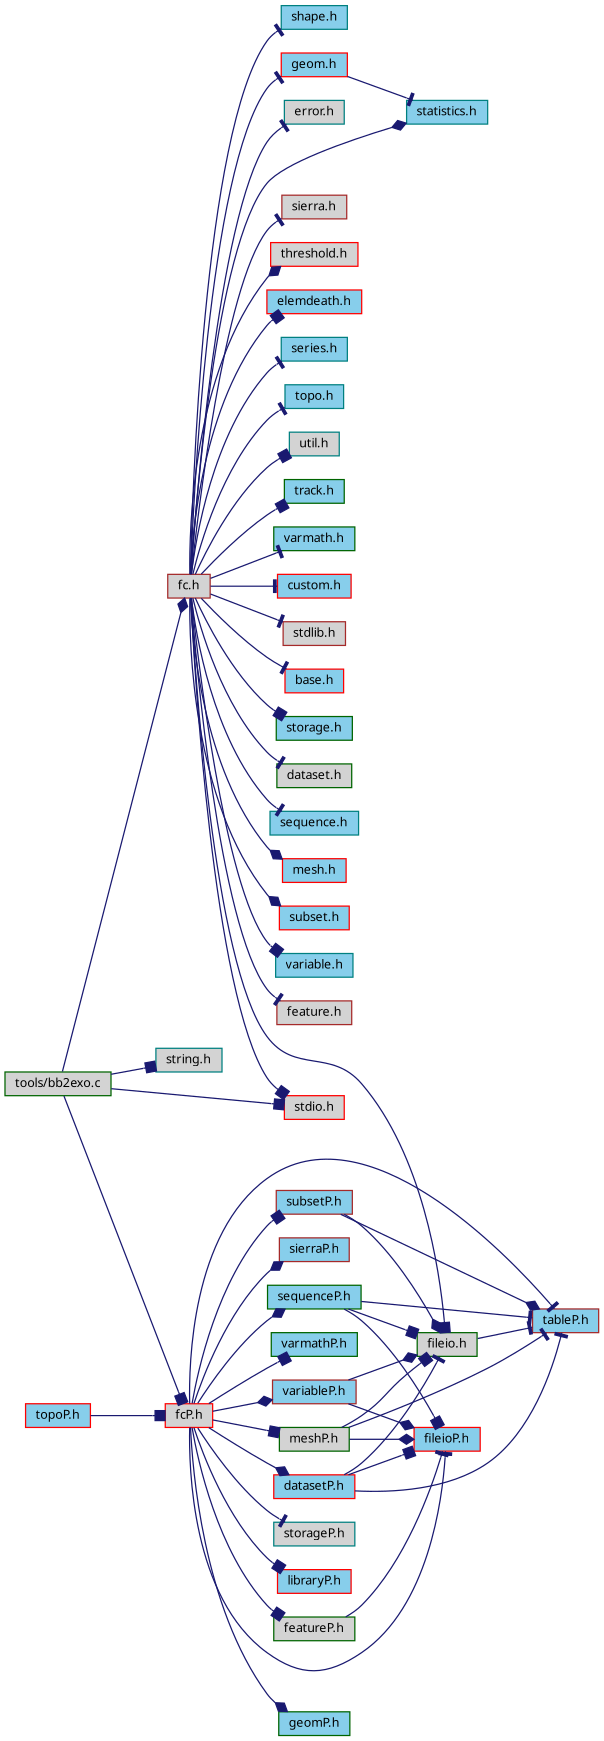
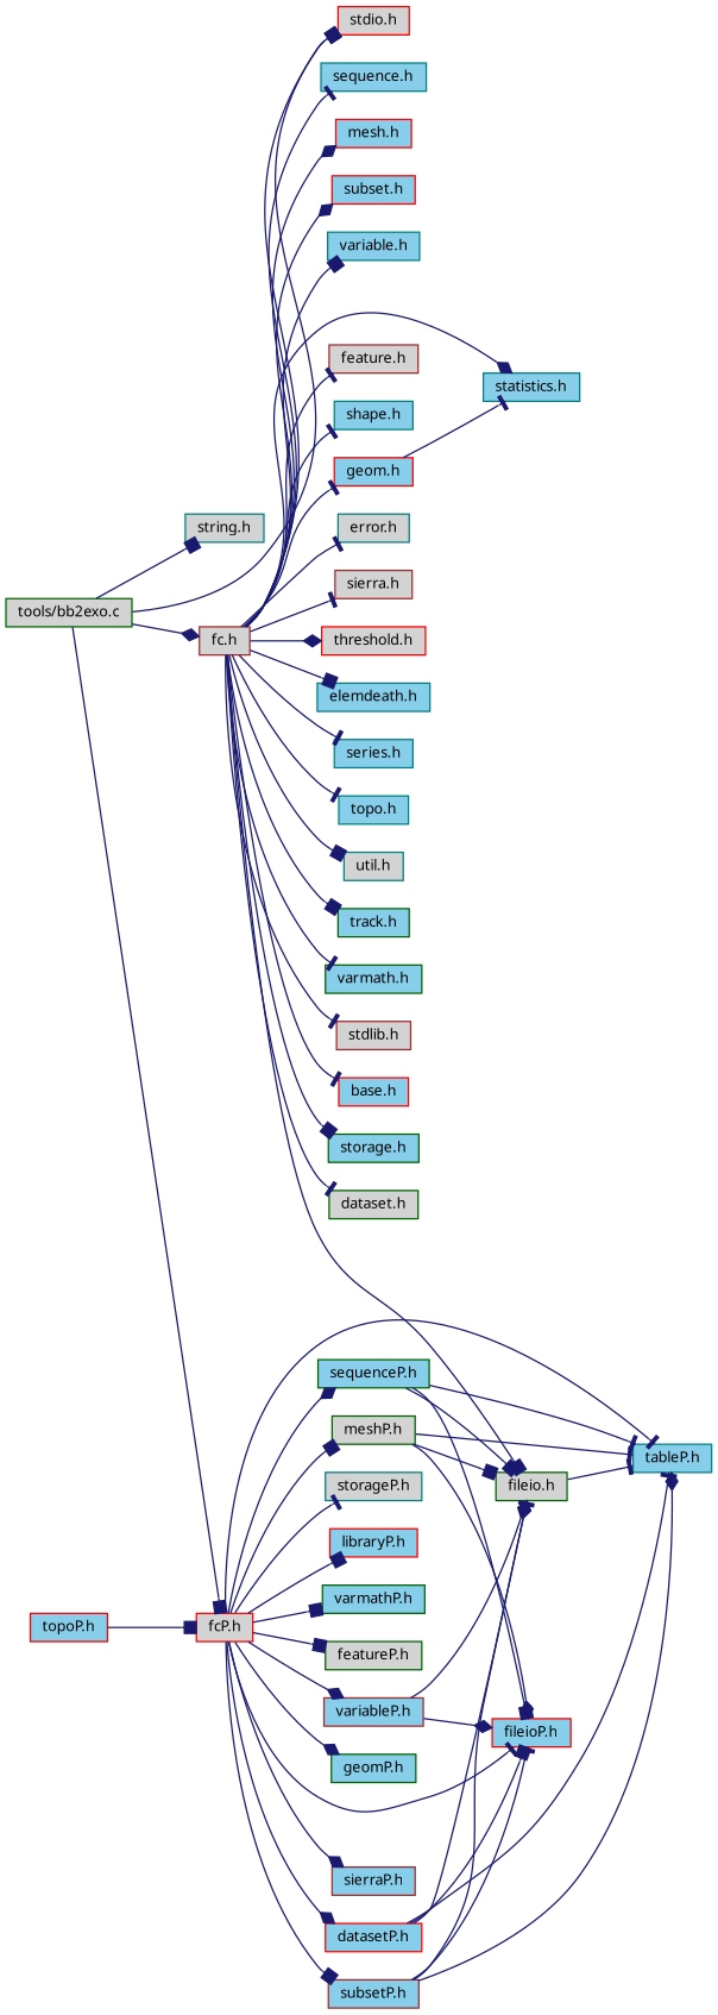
  digraph {
    rankdir=LR
    node [color=red fillcolor=skyblue fontname="FreeSans.ttf" fontsize=10 shape=record style=filled]
    edge [arrowhead=tee color=midnightblue fontname="FreeSans.ttf" fontsize=10 labelfontname="FreeSans.ttf" labelfontsize=10 style=solid]
    n1 [color=darkgreen fillcolor=lightgrey fontcolor=black height=0.2 label="tools/bb2exo.c" width=0.4]
    n2 [color=teal fillcolor=lightgrey height=0.2 label="string.h" width=0.4]
    n3 [fillcolor=lightgrey height=0.2 label="stdio.h" width=0.4]
    n4 [color=brown fillcolor=lightgrey height=0.2 label="fc.h" width=0.4]
    n5 [fillcolor=lightgrey height=0.2 label="fcP.h" width=0.4]
    n6 [color=brown fillcolor=lightgrey height=0.2 label="stdlib.h" width=0.4]
    n7 [height=0.2 label="base.h" width=0.4]
    n8 [color=darkgreen height=0.2 label="storage.h" width=0.4]
    n9 [color=darkgreen fillcolor=lightgrey height=0.2 label="dataset.h" width=0.4]
    n10 [color=teal height=0.2 label="sequence.h" width=0.4]
    n11 [height=0.2 label="mesh.h" width=0.4]
    n12 [height=0.2 label="subset.h" width=0.4]
    n13 [color=teal height=0.2 label="variable.h" width=0.4]
    n14 [color=brown fillcolor=lightgrey height=0.2 label="feature.h" width=0.4]
    n15 [color=teal height=0.2 label="shape.h" width=0.4]
    n16 [color=darkgreen fillcolor=lightgrey height=0.2 label="fileio.h" width=0.4]
    n17 [color=teal fillcolor=lightgrey height=0.2 label="error.h" width=0.4]
    n18 [height=0.2 label="geom.h" width=0.4]
    n19 [color=teal height=0.2 label="statistics.h" width=0.4]
    n20 [color=brown fillcolor=lightgrey height=0.2 label="sierra.h" width=0.4]
    n21 [fillcolor=lightgrey height=0.2 label="threshold.h" width=0.4]
-   n22 [height=0.2 label="elemdeath.h" width=0.4]
+   n22 [color=teal height=0.2 label="elemdeath.h" width=0.4]
    n23 [color=teal height=0.2 label="series.h" width=0.4]
    n24 [color=teal height=0.2 label="topo.h" width=0.4]
    n25 [color=teal fillcolor=lightgrey height=0.2 label="util.h" width=0.4]
    n26 [color=darkgreen height=0.2 label="track.h" width=0.4]
    n27 [color=darkgreen height=0.2 label="varmath.h" width=0.4]
-   n28 [height=0.2 label="custom.h" width=0.4]
    n29 [color=teal fillcolor=lightgrey height=0.2 label="storageP.h" width=0.4]
-   n30 [color=brown height=0.2 label="tableP.h" width=0.4]
+   n30 [color=teal height=0.2 label="tableP.h" width=0.4]
    n31 [height=0.2 label="libraryP.h" width=0.4]
    n32 [height=0.2 label="datasetP.h" width=0.4]
    n33 [height=0.2 label="fileioP.h" width=0.4]
    n34 [color=darkgreen height=0.2 label="sequenceP.h" width=0.4]
    n35 [color=darkgreen fillcolor=lightgrey height=0.2 label="meshP.h" width=0.4]
    n36 [color=brown height=0.2 label="subsetP.h" width=0.4]
    n37 [color=brown height=0.2 label="variableP.h" width=0.4]
    n38 [color=darkgreen height=0.2 label="geomP.h" width=0.4]
    n39 [color=brown height=0.2 label="sierraP.h" width=0.4]
    n40 [color=darkgreen height=0.2 label="varmathP.h" width=0.4]
    n41 [color=darkgreen fillcolor=lightgrey height=0.2 label="featureP.h" width=0.4]
    n42 [height=0.2 label="topoP.h" width=0.4]
    n1 -> n2 [arrowhead=box]
    n1 -> n3 [arrowhead=box]
    n1 -> n4 [arrowhead=diamond]
    n1 -> n5 [arrowhead=box]
    n4 -> n3 [arrowhead=box]
    n4 -> n6
    n4 -> n7
    n4 -> n8 [arrowhead=box]
    n4 -> n9
    n4 -> n10
    n4 -> n11 [arrowhead=diamond]
    n4 -> n12 [arrowhead=diamond]
    n4 -> n13 [arrowhead=box]
    n4 -> n14
    n4 -> n15
    n4 -> n16 [arrowhead=box]
    n4 -> n17
    n4 -> n18
    n4 -> n19 [arrowhead=diamond]
    n4 -> n20
    n4 -> n21 [arrowhead=diamond]
    n4 -> n22 [arrowhead=box]
    n4 -> n23
    n4 -> n24
    n4 -> n25 [arrowhead=box]
    n4 -> n26 [arrowhead=box]
    n4 -> n27
-   n4 -> n28
    n5 -> n29
    n5 -> n30
    n5 -> n31 [arrowhead=box]
    n5 -> n32 [arrowhead=diamond]
    n5 -> n33
    n5 -> n34 [arrowhead=diamond]
    n5 -> n35 [arrowhead=box]
    n5 -> n36 [arrowhead=box]
    n5 -> n37 [arrowhead=diamond]
    n5 -> n38 [arrowhead=diamond]
    n5 -> n39 [arrowhead=diamond]
    n5 -> n40 [arrowhead=box]
    n5 -> n41 [arrowhead=box]
    n16 -> n30
    n18 -> n19
    n32 -> n16
    n32 -> n30
    n32 -> n33 [arrowhead=box]
    n34 -> n16 [arrowhead=box]
    n34 -> n30
    n34 -> n33 [arrowhead=box]
    n35 -> n16 [arrowhead=box]
    n35 -> n30
    n35 -> n33 [arrowhead=diamond]
    n36 -> n16 [arrowhead=diamond]
    n36 -> n30 [arrowhead=diamond]
-   n41 -> n33
+   n36 -> n33
    n37 -> n16 [arrowhead=diamond]
    n37 -> n33 [arrowhead=diamond]
    n42 -> n5 [arrowhead=box]
  }
